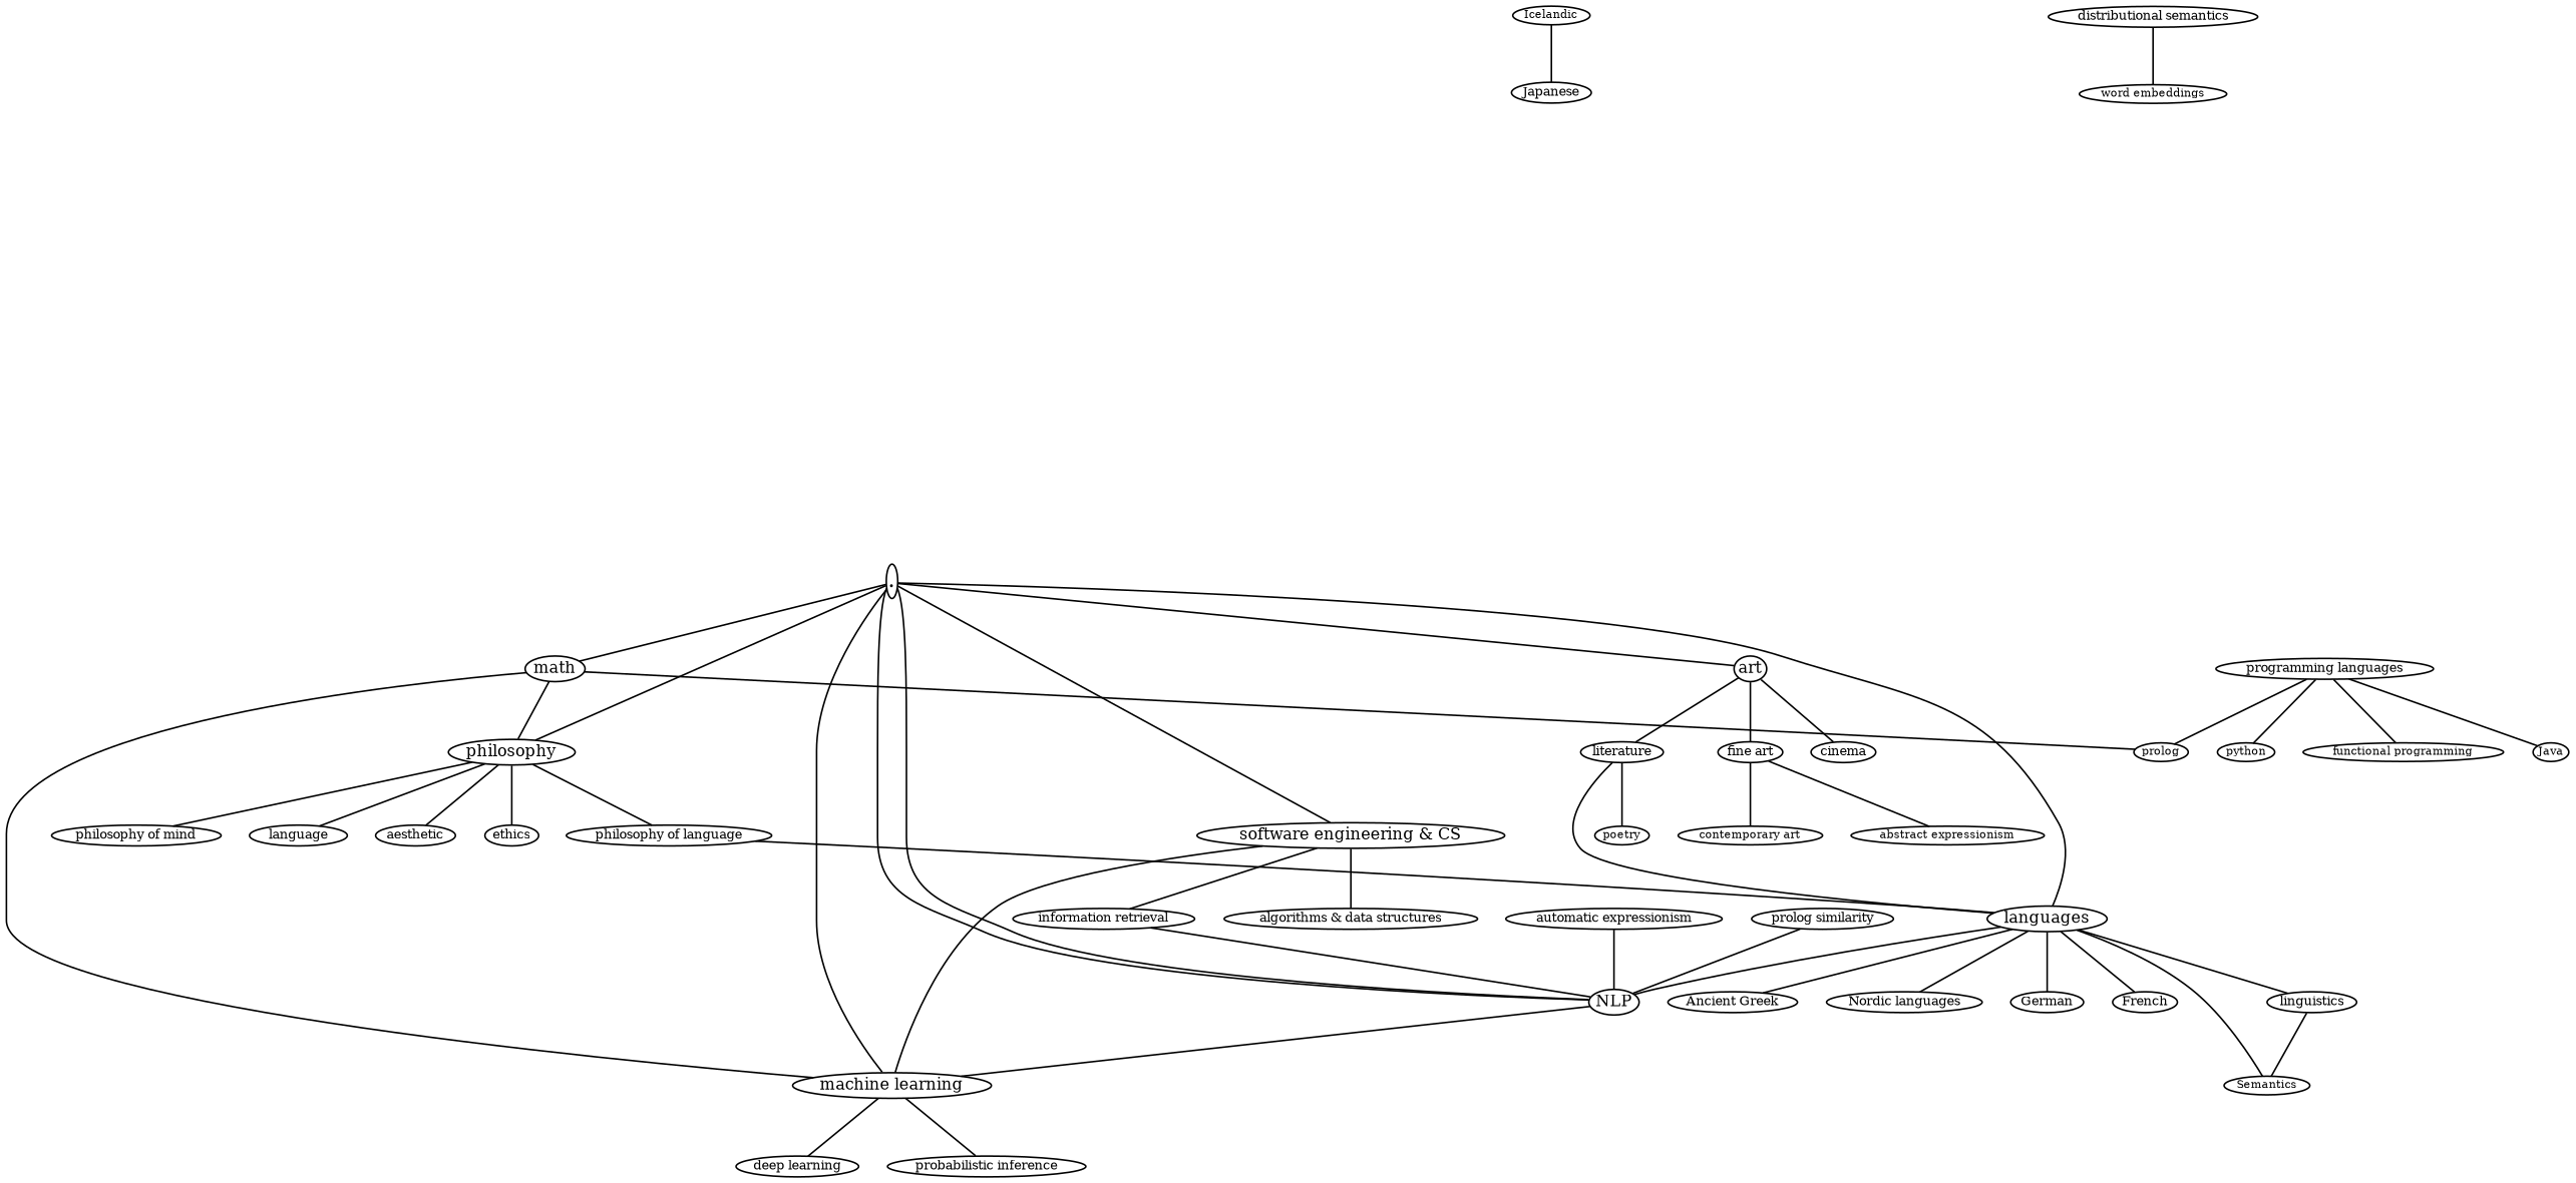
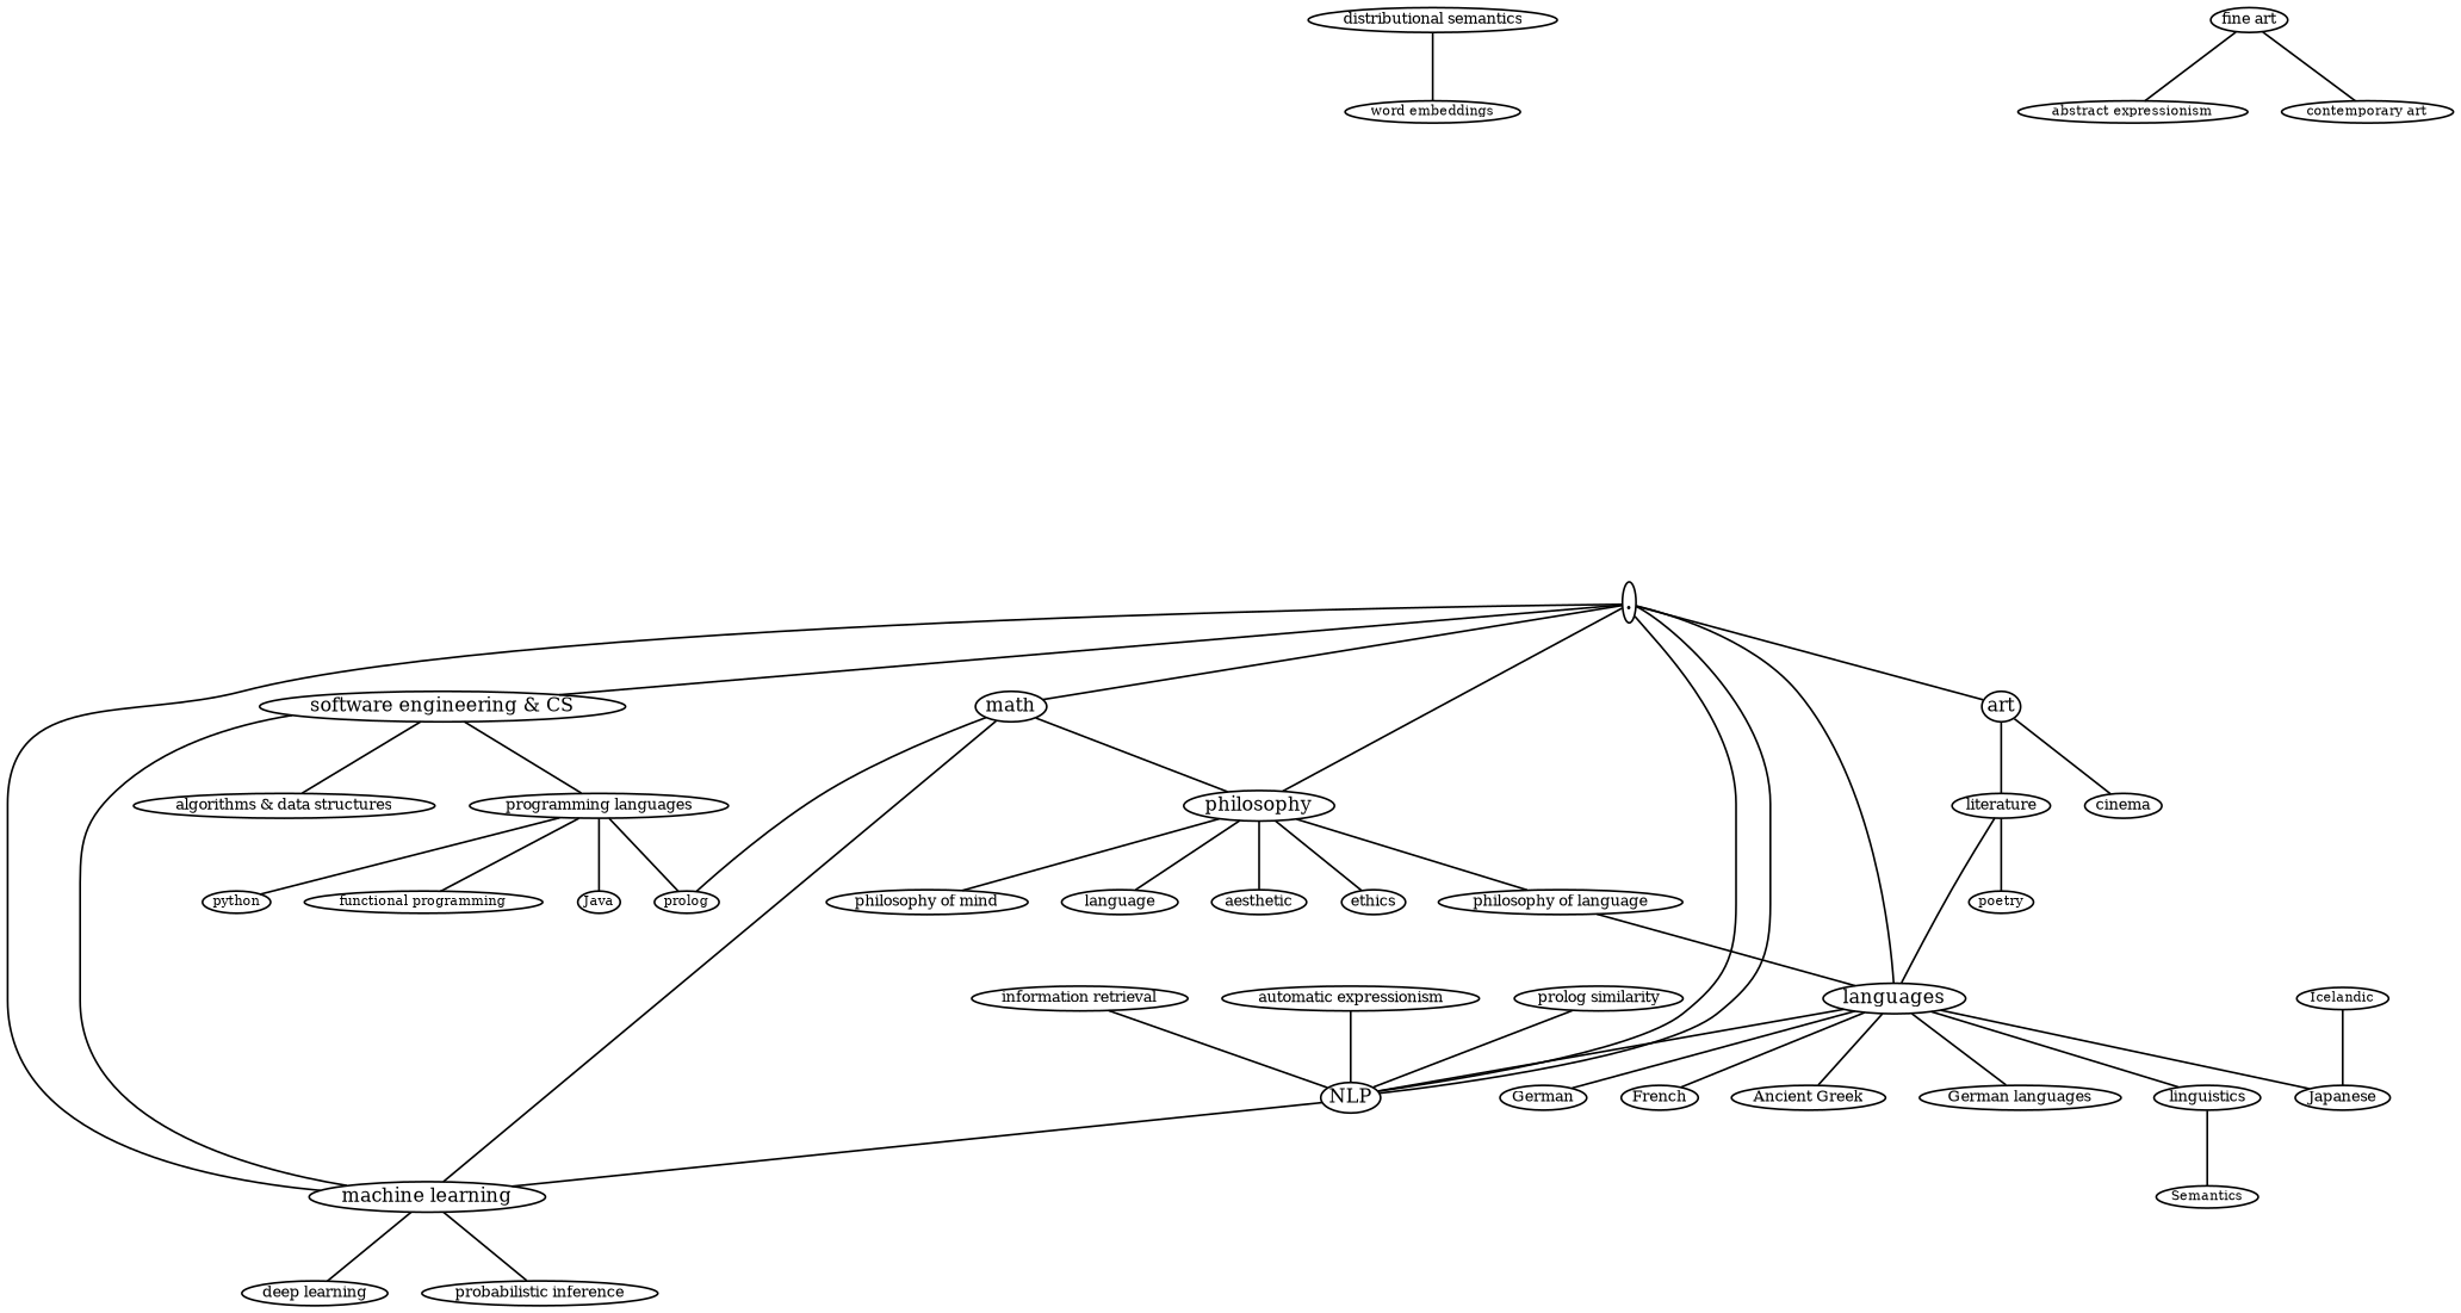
  graph {
    overlap_scaling=3
    pack=90
    node [margin=0.001 fontsize=8 group=4]
    n1 [height=0.29463 label="." width=0.078567 fontsize="" group=""]
    n2 [fontsize=10 group=1 height=0.21606 label="software engineering & CS" width=2.1606]
    n3 [fontsize=10 group=2 height=0.21606 label=math width=0.41248]
    n4 [fontsize=10 group=6 height=0.21606 label="machine learning" width=1.3946]
    n5 [fontsize=10 group=7 height=0.21606 label=NLP width=0.3732]
    n6 [fontsize=10 group=3 height=0.21606 label=philosophy width=0.92317]
    n7 [fontsize=10 height=0.21606 label=languages width=0.82496]
    n8 [fontsize=10 group=5 height=0.21606 label=art width=0.21606]
    n9 [group=1 height=0.17678 label="programming languages" width=1.5124]
    n10 [group=1 height=0.17678 label="algorithms & data structures" width=1.8071]
    n11 [fontsize=7 group=1 height=0.15713 label=prolog width=0.39284]
    n12 [group=6 height=0.17678 label="deep learning" width=0.86424]
    n13 [group=6 height=0.17678 label="probabilistic inference" width=1.4339]
    n14 [group=3 height=0.17678 label=aesthetic width=0.56961]
    n15 [group=3 height=0.17678 label="philosophy of language" width=1.4535]
    n16 [group=3 height=0.17678 label=ethics width=0.3732]
    n17 [group=3 height=0.17678 label="philosophy of mind" width=1.1982]
    n18 [groups=3 height=0.17678 label=language width=0.8446 group=""]
    n19 [height=0.17678 label=linguistics width=0.64818]
    n20 [height=0.17678 label=Japanese width=0.56961]
    n21 [height=0.17678 label=German width=0.53033]
    n22 [height=0.17678 label=French width=0.45176]
    n23 [height=0.17678 label="Ancient Greek" width=0.96245]
-   n24 [height=0.17678 label="Nordic languages" width=1.1196]
+   n24 [height=0.17678 label="German languages" width=1.1196]
    n25 [group=5 height=0.17678 label=literature width=0.6089]
    n26 [group=5 height=0.17678 label="fine art" width=0.49105]
    n27 [group=5 height=0.17678 label=cinema width=0.4714]
    n28 [fontsize=7 group=1 height=0.15713 label=Java width=0.25534]
    n29 [fontsize=7 group=1 height=0.15713 label=python width=0.43212]
    n30 [fontsize=7 group=1 height=0.15713 label="functional programming" width=1.3946]
    n31 [group=7 height=0.17678 label="distributional semantics" width=1.4928]
    n32 [fontsize=7 group=7 height=0.15713 label="word embeddings" width=1.0214]
    n33 [fontsize=7 height=0.15713 label=Semantics width=0.58926]
    n34 [fontsize=7 group=5 height=0.15713 label=poetry width=0.3732]
    n35 [fontsize=7 group=5 height=0.15713 label="abstract expressionism" width=1.316]
    n36 [fontsize=7 group=5 height=0.15713 label="contemporary art" width=0.96245]
    n37 [group=7 height=0.17678 label="automatic expressionism" width=1.6106]
    n38 [group=7 height=0.17678 label="prolog similarity" width=1.2178]
    n39 [group=7 height=0.17678 label="information retrieval" width=1.3356]
    n40 [fontsize=7 height=0.15713 label=Icelandic width=0.53033]
    n1 -- n2
    n1 -- n3
    n1 -- n4
    n1 -- n5
    n1 -- n5
    n1 -- n6
    n1 -- n7
    n1 -- n8
    n2 -- n4
-   n2 -- n39
+   n2 -- n9
    n2 -- n10
    n3 -- n4
    n3 -- n6
    n3 -- n11
    n4 -- n12
    n4 -- n13
    n5 -- n4
    n6 -- n14
    n6 -- n15
    n6 -- n16
    n6 -- n17
    n6 -- n18
    n7 -- n5
    n7 -- n19
-   n7 -- n33
+   n7 -- n20
    n7 -- n21
    n7 -- n22
    n7 -- n23
    n7 -- n24
    n8 -- n25
-   n8 -- n26
    n8 -- n27
    n9 -- n11
    n9 -- n28
    n9 -- n29
    n9 -- n30
    n15 -- n7
    n19 -- n33
    n25 -- n7
    n25 -- n34
    n26 -- n35
    n26 -- n36
    n31 -- n32
    n37 -- n5
    n38 -- n5
    n39 -- n5
    n40 -- n20
  }
